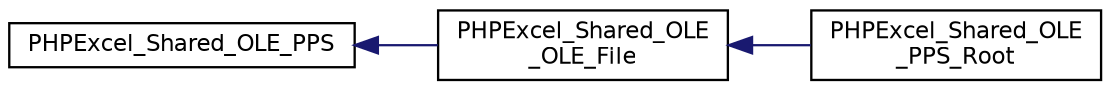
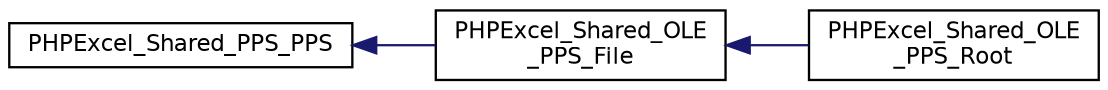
  digraph {
    rankdir=LR
    node [color=black fillcolor=white fontname=Helvetica fontsize=10 shape=record style=filled]
    edge [color=midnightblue dir=back fontname=Helvetica fontsize=10 labelfontname=Helvetica labelfontsize=10 style=solid]
-   n1 [height=0.2 label=PHPExcel_Shared_OLE_PPS width=0.4]
-   n2 [height=0.2 label="PHPExcel_Shared_OLE\l_OLE_File" width=0.4]
+   n1 [height=0.2 label=PHPExcel_Shared_PPS_PPS width=0.4]
+   n2 [height=0.2 label="PHPExcel_Shared_OLE\l_PPS_File" width=0.4]
    n3 [height=0.2 label="PHPExcel_Shared_OLE\l_PPS_Root" width=0.4]
    n1 -> n2
    n2 -> n3
  }
